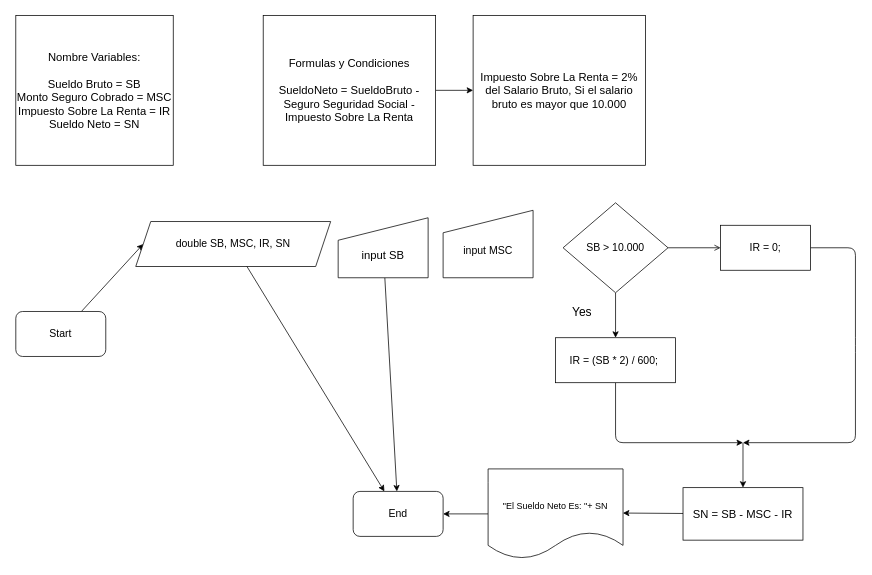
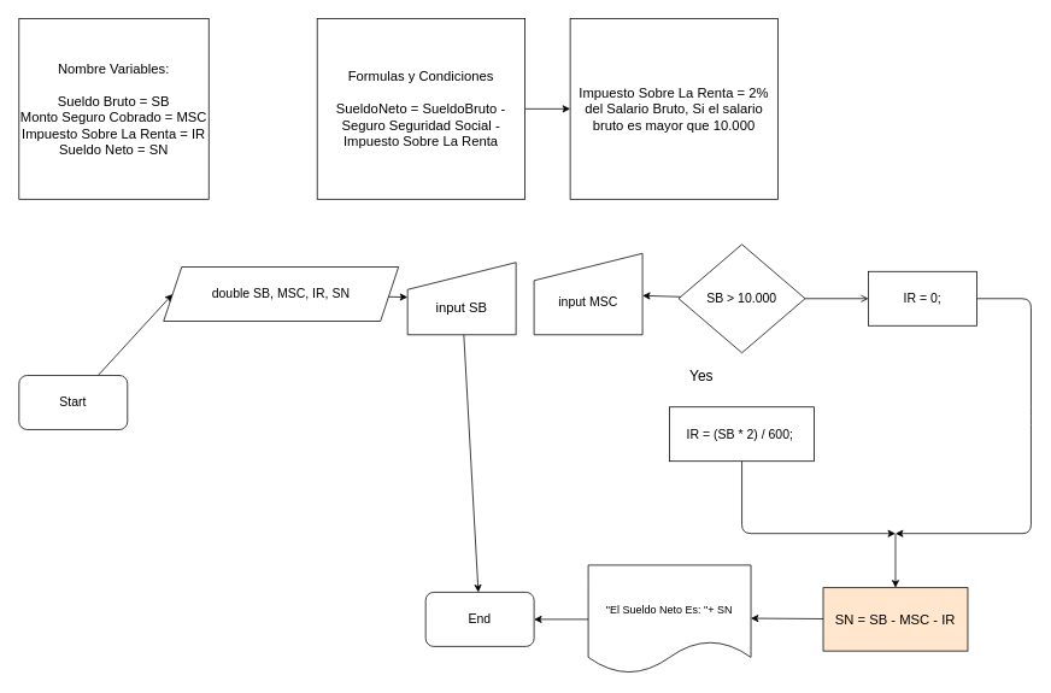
  <mxCell id="0" />
  <mxCell id="1" parent="0" />
  <mxCell id="2" value="&lt;div&gt;&lt;span style=&quot;background-color: transparent;&quot;&gt;&lt;font&gt;Nombre Variables:&lt;/font&gt;&lt;/span&gt;&lt;/div&gt;&lt;div&gt;&lt;br&gt;&lt;/div&gt;Sueldo Bruto = SB&lt;div&gt;Monto Seguro Cobrado = MSC&lt;/div&gt;&lt;div&gt;Impuesto Sobre La Renta = IR&lt;/div&gt;&lt;div&gt;Sueldo Neto = SN&lt;/div&gt;" style="rounded=0;whiteSpace=wrap;html=1;fontSize=15;" vertex="1" parent="1"><mxGeometry x="20" y="20" width="210" height="200" as="geometry" /></mxCell>
  <mxCell id="3" style="edgeStyle=none;html=1;entryX=0;entryY=0.5;entryDx=0;entryDy=0;" edge="1" parent="1" source="4" target="5"><mxGeometry relative="1" as="geometry" /></mxCell>
  <mxCell id="4" value="Formulas y Condiciones&lt;div&gt;&lt;br&gt;&lt;/div&gt;&lt;div&gt;SueldoNeto = SueldoBruto - Seguro Seguridad Social - Impuesto Sobre La Renta&lt;/div&gt;" style="rounded=0;whiteSpace=wrap;html=1;fontSize=15;" vertex="1" parent="1"><mxGeometry x="350" y="20" width="230" height="200" as="geometry" /></mxCell>
  <mxCell id="5" value="Impuesto Sobre La Renta = 2% del Salario Bruto, Si el salario bruto es mayor que 10.000" style="rounded=0;whiteSpace=wrap;html=1;fontSize=15;" vertex="1" parent="1"><mxGeometry x="630" y="20" width="230" height="200" as="geometry" /></mxCell>
  <mxCell id="6" style="edgeStyle=none;html=1;entryX=0;entryY=0.5;entryDx=0;entryDy=0;" edge="1" parent="1" source="7" target="9"><mxGeometry relative="1" as="geometry" /></mxCell>
  <mxCell id="7" value="Start" style="rounded=1;whiteSpace=wrap;html=1;fontSize=14;" vertex="1" parent="1"><mxGeometry x="20" y="415" width="120" height="60" as="geometry" /></mxCell>
  <mxCell id="8" value="" style="edgeStyle=none;html=1;" edge="1" parent="1" source="14" target="25"><mxGeometry relative="1" as="geometry" /></mxCell>
  <mxCell id="9" value="double SB, MSC, IR, SN" style="shape=parallelogram;perimeter=parallelogramPerimeter;whiteSpace=wrap;html=1;fixedSize=1;fontSize=14;" vertex="1" parent="1"><mxGeometry x="180" y="295" width="260" height="60" as="geometry" /></mxCell>
  <mxCell id="10" value="" style="edgeStyle=none;html=1;endArrow=open;" edge="1" parent="1" source="12" target="16"><mxGeometry relative="1" as="geometry" /></mxCell>
- <mxCell id="11" value="" style="edgeStyle=none;html=1;" edge="1" parent="1" source="12" target="18"><mxGeometry relative="1" as="geometry" /></mxCell>
+ <mxCell id="11" value="" style="edgeStyle=none;html=1;" edge="1" parent="1" source="12" target="26"><mxGeometry relative="1" as="geometry" /></mxCell>
  <mxCell id="12" value="SB &amp;gt; 10.000" style="rhombus;whiteSpace=wrap;html=1;fontSize=14;" vertex="1" parent="1"><mxGeometry x="750" y="270" width="140" height="120" as="geometry" /></mxCell>
- <mxCell id="13" value="" style="edgeStyle=none;html=1;" edge="1" parent="1" source="9" target="25"><mxGeometry relative="1" as="geometry"><mxPoint x="410" y="330" as="sourcePoint" /><mxPoint x="630" y="330" as="targetPoint" /></mxGeometry></mxCell>
+ <mxCell id="13" value="" style="edgeStyle=none;html=1;" edge="1" parent="1" source="9" target="14"><mxGeometry relative="1" as="geometry"><mxPoint x="410" y="330" as="sourcePoint" /><mxPoint x="630" y="330" as="targetPoint" /></mxGeometry></mxCell>
  <mxCell id="14" value="&lt;div&gt;&lt;br&gt;&lt;/div&gt;&lt;div&gt;input SB&lt;/div&gt;" style="shape=manualInput;whiteSpace=wrap;html=1;fontSize=15;" vertex="1" parent="1"><mxGeometry x="450" y="290" width="120" height="80" as="geometry" /></mxCell>
  <mxCell id="15" style="edgeStyle=none;html=1;exitX=1;exitY=0.5;exitDx=0;exitDy=0;" edge="1" parent="1" source="16"><mxGeometry relative="1" as="geometry"><mxPoint x="990" y="590" as="targetPoint" /><Array as="points"><mxPoint x="1140" y="330" /><mxPoint x="1140" y="460" /><mxPoint x="1140" y="590" /></Array></mxGeometry></mxCell>
  <mxCell id="16" value="IR = 0;" style="whiteSpace=wrap;html=1;fontSize=14;" vertex="1" parent="1"><mxGeometry x="960" y="300" width="120" height="60" as="geometry" /></mxCell>
  <mxCell id="17" style="edgeStyle=none;html=1;" edge="1" parent="1" source="18"><mxGeometry relative="1" as="geometry"><mxPoint x="990" y="590" as="targetPoint" /><Array as="points"><mxPoint x="820" y="590" /></Array></mxGeometry></mxCell>
  <mxCell id="18" value="IR = (SB * 2) / 600;&amp;nbsp;" style="whiteSpace=wrap;html=1;fontSize=14;" vertex="1" parent="1"><mxGeometry x="740" y="450" width="160" height="60" as="geometry" /></mxCell>
  <mxCell id="19" value="Yes" style="text;html=1;align=center;verticalAlign=middle;resizable=0;points=[];autosize=1;strokeColor=none;fillColor=none;fontSize=16;" vertex="1" parent="1"><mxGeometry x="750" y="400" width="50" height="30" as="geometry" /></mxCell>
- <mxCell id="20" value="SN = SB - MSC - IR" style="whiteSpace=wrap;html=1;fontSize=15;" vertex="1" parent="1"><mxGeometry x="910" y="650" width="160" height="70" as="geometry" /></mxCell>
+ <mxCell id="20" value="SN = SB - MSC - IR" style="whiteSpace=wrap;html=1;fontSize=15;fillColor=#ffe6cc;" vertex="1" parent="1"><mxGeometry x="910" y="650" width="160" height="70" as="geometry" /></mxCell>
  <mxCell id="21" value="" style="edgeStyle=none;orthogonalLoop=1;jettySize=auto;html=1;entryX=0.5;entryY=0;entryDx=0;entryDy=0;" edge="1" parent="1" target="20"><mxGeometry width="100" relative="1" as="geometry"><mxPoint x="990" y="590" as="sourcePoint" /><mxPoint x="1045" y="470" as="targetPoint" /><Array as="points" /></mxGeometry></mxCell>
  <mxCell id="22" style="edgeStyle=none;html=1;entryX=1;entryY=0.5;entryDx=0;entryDy=0;" edge="1" parent="1" source="23" target="25"><mxGeometry relative="1" as="geometry" /></mxCell>
  <mxCell id="23" value="&lt;div&gt;&lt;br&gt;&lt;/div&gt;&quot;El Sueldo Neto Es: &quot;+ SN" style="shape=document;whiteSpace=wrap;html=1;boundedLbl=1;" vertex="1" parent="1"><mxGeometry x="650" y="625" width="180" height="120" as="geometry" /></mxCell>
  <mxCell id="24" style="edgeStyle=none;html=1;entryX=0.999;entryY=0.449;entryDx=0;entryDy=0;entryPerimeter=0;" edge="1" parent="1" source="20"><mxGeometry relative="1" as="geometry"><mxPoint x="829.82" y="683.88" as="targetPoint" /></mxGeometry></mxCell>
  <mxCell id="25" value="End" style="rounded=1;whiteSpace=wrap;html=1;fontSize=14;" vertex="1" parent="1"><mxGeometry x="470" y="655" width="120" height="60" as="geometry" /></mxCell>
  <mxCell id="26" value="&lt;div&gt;&lt;br&gt;&lt;/div&gt;&lt;div&gt;input MSC&lt;/div&gt;" style="shape=manualInput;whiteSpace=wrap;html=1;fontSize=14;" vertex="1" parent="1"><mxGeometry x="590" y="280" width="120" height="90" as="geometry" /></mxCell>
